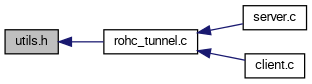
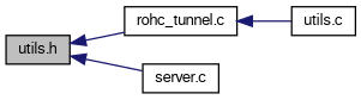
  digraph {
    rankdir=LR
    node [color=black fillcolor=white fontname=FreeSans fontsize=10 shape=record style=filled]
    edge [color=midnightblue dir=back fontname=FreeSans fontsize=10 labelfontname=FreeSans labelfontsize=10 style=solid]
    n1 [fillcolor=grey75 fontcolor=black height=0.2 label="utils.h" width=0.4]
    n2 [height=0.2 label="rohc_tunnel.c" width=0.4]
    n3 [height=0.2 label="server.c" width=0.4]
-   n4 [height=0.2 label="client.c" width=0.4]
+   n4 [height=0.2 label="utils.c" width=0.4]
    n1 -> n2
-   n2 -> n3
+   n1 -> n3
    n2 -> n4
  }
